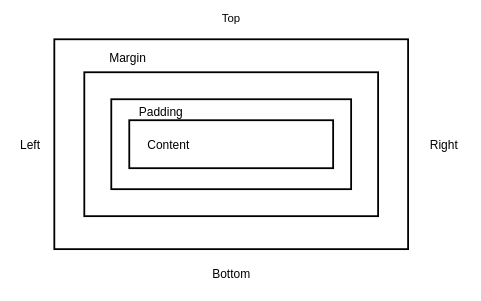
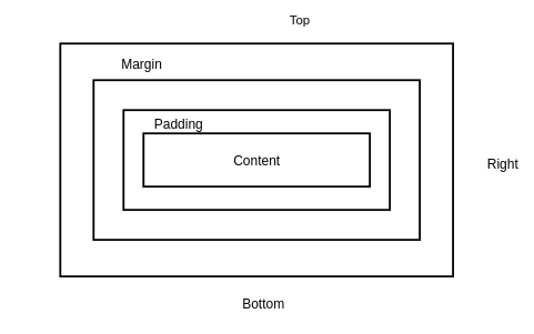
  <mxCell id="0" />
  <mxCell id="1" parent="0" />
  <mxCell id="2" value="" style="rounded=0;whiteSpace=wrap;html=1;strokeWidth=3;" vertex="1" parent="1"><mxGeometry x="90" y="65" width="590" height="350" as="geometry" /></mxCell>
  <mxCell id="3" value="" style="rounded=0;whiteSpace=wrap;html=1;strokeWidth=3;" vertex="1" parent="1"><mxGeometry x="140" y="120" width="490" height="240" as="geometry" /></mxCell>
  <mxCell id="4" value="" style="rounded=0;whiteSpace=wrap;html=1;strokeWidth=3;" vertex="1" parent="1"><mxGeometry x="185" y="165" width="400" height="150" as="geometry" /></mxCell>
  <mxCell id="5" value="" style="rounded=0;whiteSpace=wrap;html=1;strokeWidth=3;" vertex="1" parent="1"><mxGeometry x="215" y="200" width="340" height="80" as="geometry" /></mxCell>
  <mxCell id="6" value="&lt;span style=&quot;font-size: 20px&quot;&gt;Margin&lt;/span&gt;" style="text;html=1;strokeColor=none;fillColor=none;align=center;verticalAlign=middle;whiteSpace=wrap;rounded=0;" vertex="1" parent="1"><mxGeometry x="165" y="80" width="95" height="30" as="geometry" /></mxCell>
  <mxCell id="7" value="&lt;font style=&quot;font-size: 20px&quot;&gt;Padding&lt;/font&gt;" style="text;html=1;strokeColor=none;fillColor=none;align=center;verticalAlign=middle;whiteSpace=wrap;rounded=0;" vertex="1" parent="1"><mxGeometry x="213" y="165" width="110" height="40" as="geometry" /></mxCell>
- <mxCell id="8" value="&lt;font style=&quot;font-size: 20px&quot;&gt;Content&lt;/font&gt;" style="text;html=1;strokeColor=none;fillColor=none;align=center;verticalAlign=middle;whiteSpace=wrap;rounded=0;" vertex="1" parent="1"><mxGeometry x="218" y="220" width="125" height="40" as="geometry" /></mxCell>
- <mxCell id="9" value="&lt;span style=&quot;font-size: 19px&quot;&gt;Top&lt;/span&gt;" style="text;html=1;strokeColor=none;fillColor=none;align=center;verticalAlign=middle;whiteSpace=wrap;rounded=0;" vertex="1" parent="1"><mxGeometry x="365" y="20" width="40" height="20" as="geometry" /></mxCell>
- <mxCell id="10" value="&lt;span style=&quot;font-size: 20px&quot;&gt;Right&lt;/span&gt;" style="text;html=1;strokeColor=none;fillColor=none;align=center;verticalAlign=middle;whiteSpace=wrap;rounded=0;" vertex="1" parent="1"><mxGeometry x="700" y="220" width="80" height="40" as="geometry" /></mxCell>
- <mxCell id="11" value="&lt;font style=&quot;font-size: 20px&quot;&gt;Bottom&lt;/font&gt;" style="text;html=1;strokeColor=none;fillColor=none;align=center;verticalAlign=middle;whiteSpace=wrap;rounded=0;" vertex="1" parent="1"><mxGeometry x="343" y="430" width="85" height="50" as="geometry" /></mxCell>
- <mxCell id="12" value="&lt;span style=&quot;font-size: 20px&quot;&gt;Left&lt;/span&gt;" style="text;html=1;strokeColor=none;fillColor=none;align=center;verticalAlign=middle;whiteSpace=wrap;rounded=0;" vertex="1" parent="1"><mxGeometry x="20" y="220" width="60" height="40" as="geometry" /></mxCell>
+ <mxCell id="8" value="&lt;font style=&quot;font-size: 20px&quot;&gt;Content&lt;/font&gt;" style="text;html=1;strokeColor=none;fillColor=none;align=center;verticalAlign=middle;whiteSpace=wrap;rounded=0;" vertex="1" parent="1"><mxGeometry x="323" y="220" width="125" height="40" as="geometry" /></mxCell>
+ <mxCell id="9" value="&lt;span style=&quot;font-size: 19px&quot;&gt;Top&lt;/span&gt;" style="text;html=1;strokeColor=none;fillColor=none;align=center;verticalAlign=middle;whiteSpace=wrap;rounded=0;" vertex="1" parent="1"><mxGeometry x="430" y="20" width="40" height="20" as="geometry" /></mxCell>
+ <mxCell id="10" value="&lt;span style=&quot;font-size: 20px&quot;&gt;Right&lt;/span&gt;" style="text;html=1;strokeColor=none;fillColor=none;align=center;verticalAlign=middle;whiteSpace=wrap;rounded=0;" vertex="1" parent="1"><mxGeometry x="715" y="225" width="80" height="40" as="geometry" /></mxCell>
+ <mxCell id="11" value="&lt;font style=&quot;font-size: 20px&quot;&gt;Bottom&lt;/font&gt;" style="text;html=1;strokeColor=none;fillColor=none;align=center;verticalAlign=middle;whiteSpace=wrap;rounded=0;" vertex="1" parent="1"><mxGeometry x="353" y="430" width="85" height="50" as="geometry" /></mxCell>
